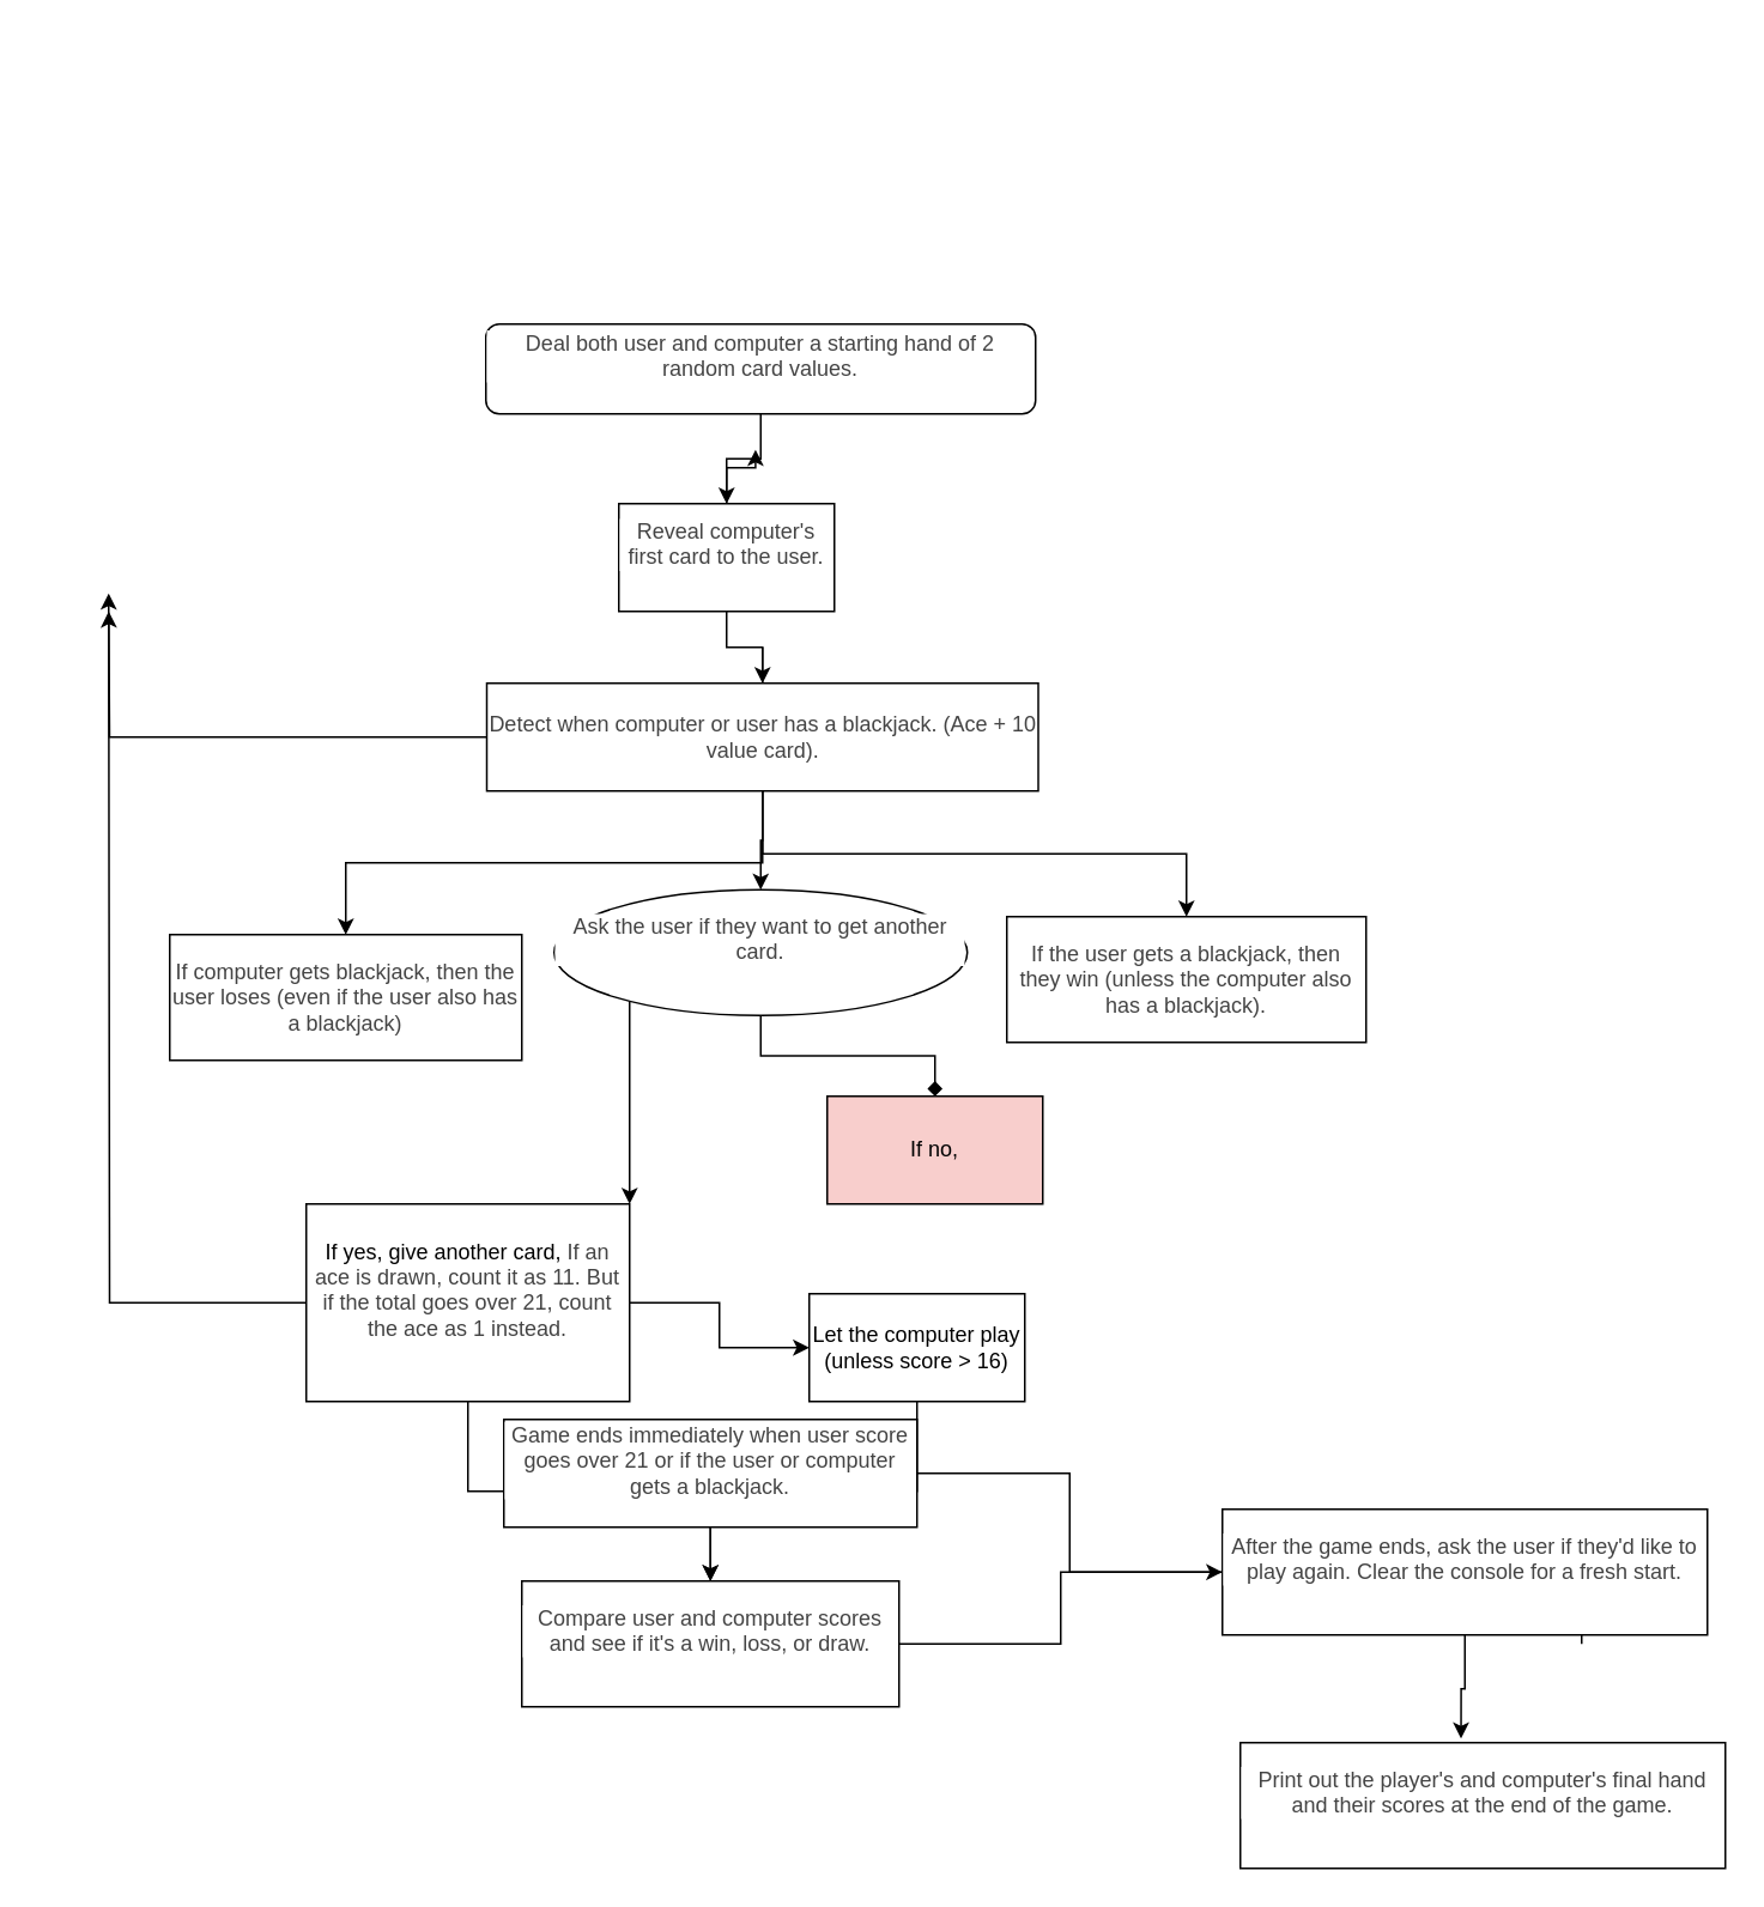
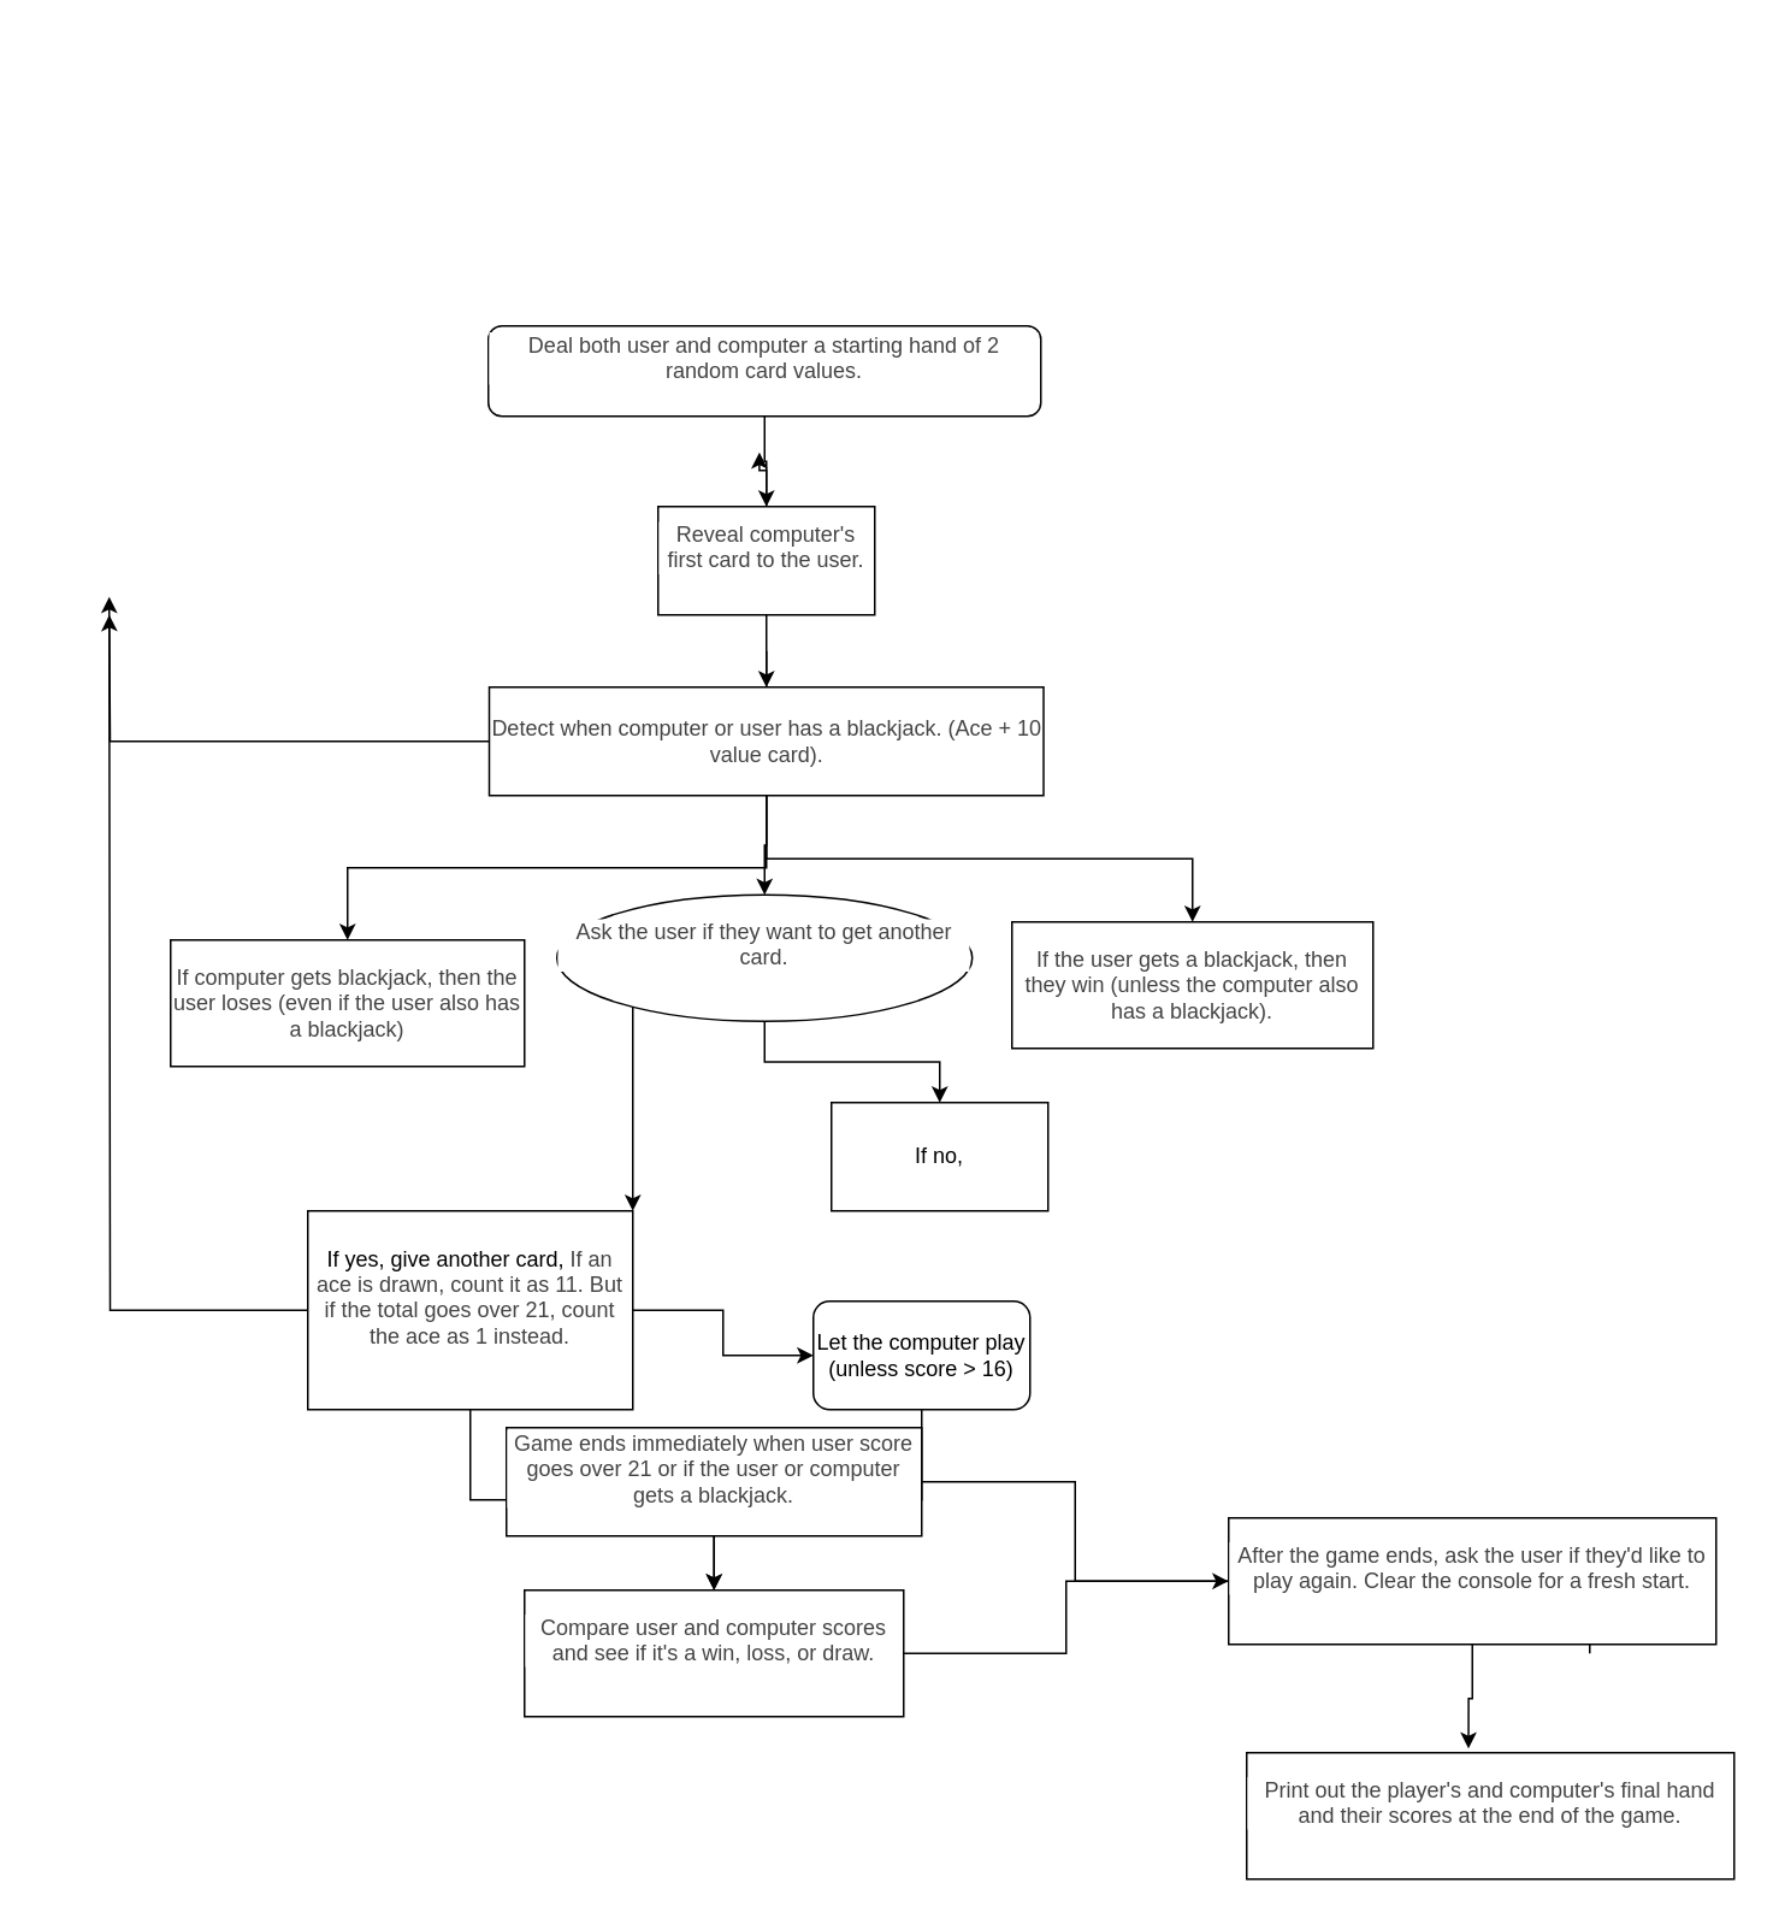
  <mxCell id="0" />
  <mxCell id="1" parent="0" />
  <mxCell id="2" style="edgeStyle=orthogonalEdgeStyle;rounded=0;orthogonalLoop=1;jettySize=auto;html=1;fontSize=12;" edge="1" parent="1" source="3" target="19"><mxGeometry relative="1" as="geometry" /></mxCell>
  <mxCell id="3" value="&lt;p style=&quot;font-family: &amp;#34;verdana&amp;#34; , &amp;#34;arial&amp;#34; , &amp;#34;helvetica&amp;#34; , sans-serif ; color: rgb(68 , 68 , 68) ; margin-top: 0px ; margin-bottom: 0px ; background-color: rgb(255 , 255 , 255)&quot;&gt;&lt;font style=&quot;font-size: 12px&quot;&gt;Deal both user and computer a starting hand of 2 random card values.&lt;/font&gt;&lt;/p&gt;&lt;div&gt;&lt;br&gt;&lt;/div&gt;" style="rounded=1;whiteSpace=wrap;html=1;fontSize=12;glass=0;strokeWidth=1;shadow=0;" parent="1" vertex="1"><mxGeometry x="270" y="180" width="306" height="50" as="geometry" /></mxCell>
  <mxCell id="4" style="edgeStyle=orthogonalEdgeStyle;rounded=0;orthogonalLoop=1;jettySize=auto;html=1;entryX=0.5;entryY=0;entryDx=0;entryDy=0;fontSize=12;" edge="1" parent="1" source="9" target="11"><mxGeometry relative="1" as="geometry" /></mxCell>
  <mxCell id="5" style="edgeStyle=orthogonalEdgeStyle;rounded=0;orthogonalLoop=1;jettySize=auto;html=1;entryX=0.5;entryY=0;entryDx=0;entryDy=0;fontSize=12;" edge="1" parent="1" source="9" target="10"><mxGeometry relative="1" as="geometry" /></mxCell>
  <mxCell id="6" style="edgeStyle=orthogonalEdgeStyle;rounded=0;orthogonalLoop=1;jettySize=auto;html=1;fontSize=12;" edge="1" parent="1" source="9"><mxGeometry relative="1" as="geometry"><mxPoint x="424" y="400" as="targetPoint" /></mxGeometry></mxCell>
  <mxCell id="7" style="edgeStyle=orthogonalEdgeStyle;rounded=0;orthogonalLoop=1;jettySize=auto;html=1;fontSize=12;" edge="1" parent="1" source="9"><mxGeometry relative="1" as="geometry"><mxPoint x="60" y="340" as="targetPoint" /></mxGeometry></mxCell>
  <mxCell id="8" style="edgeStyle=orthogonalEdgeStyle;rounded=0;orthogonalLoop=1;jettySize=auto;html=1;fontSize=12;" edge="1" parent="1" source="9" target="16"><mxGeometry relative="1" as="geometry" /></mxCell>
  <mxCell id="9" value="&lt;span style=&quot;color: rgb(68 , 68 , 68) ; font-family: &amp;#34;verdana&amp;#34; , &amp;#34;arial&amp;#34; , &amp;#34;helvetica&amp;#34; , sans-serif ; background-color: rgb(255 , 255 , 255)&quot;&gt;&lt;font style=&quot;font-size: 12px&quot;&gt;Detect when computer or user has a blackjack. (Ace + 10 value card).&lt;/font&gt;&lt;/span&gt;" style="rounded=0;whiteSpace=wrap;html=1;fontSize=12;" vertex="1" parent="1"><mxGeometry x="270.5" y="380" width="307" height="60" as="geometry" /></mxCell>
  <mxCell id="10" value="&lt;span style=&quot;color: rgb(68 , 68 , 68) ; font-family: &amp;#34;verdana&amp;#34; , &amp;#34;arial&amp;#34; , &amp;#34;helvetica&amp;#34; , sans-serif ; background-color: rgb(255 , 255 , 255)&quot;&gt;&lt;font style=&quot;font-size: 12px&quot;&gt;If computer gets blackjack, then the user loses (even if the user also has a blackjack)&lt;/font&gt;&lt;/span&gt;" style="rounded=0;whiteSpace=wrap;html=1;fontSize=12;shadow=0;" vertex="1" parent="1"><mxGeometry x="94" y="520" width="196" height="70" as="geometry" /></mxCell>
  <mxCell id="11" value="&lt;span style=&quot;color: rgb(68 , 68 , 68) ; font-family: &amp;#34;verdana&amp;#34; , &amp;#34;arial&amp;#34; , &amp;#34;helvetica&amp;#34; , sans-serif ; background-color: rgb(255 , 255 , 255)&quot;&gt;If the user gets a blackjack, then they win (unless the computer also has a blackjack).&lt;/span&gt;" style="rounded=0;whiteSpace=wrap;html=1;fontSize=12;" vertex="1" parent="1"><mxGeometry x="560" y="510" width="200" height="70" as="geometry" /></mxCell>
  <mxCell id="12" value="&lt;p style=&quot;font-family: &amp;#34;verdana&amp;#34; , &amp;#34;arial&amp;#34; , &amp;#34;helvetica&amp;#34; , sans-serif ; color: rgb(68 , 68 , 68) ; margin-top: 0px ; margin-bottom: 0px ; font-size: 18px ; font-style: normal ; font-weight: 400 ; letter-spacing: normal ; text-indent: 0px ; text-transform: none ; word-spacing: 0px ; background-color: rgb(255 , 255 , 255)&quot;&gt;&lt;/p&gt;" style="text;whiteSpace=wrap;html=1;fontSize=12;" vertex="1" parent="1"><mxGeometry x="320" y="200" width="550" height="60" as="geometry" /></mxCell>
  <mxCell id="13" value="&lt;p style=&quot;font-family: &amp;#34;verdana&amp;#34; , &amp;#34;arial&amp;#34; , &amp;#34;helvetica&amp;#34; , sans-serif ; color: rgb(68 , 68 , 68) ; margin-top: 0px ; margin-bottom: 0px ; font-size: 18px ; font-style: normal ; font-weight: 400 ; letter-spacing: normal ; text-indent: 0px ; text-transform: none ; word-spacing: 0px ; background-color: rgb(255 , 255 , 255)&quot;&gt;&lt;/p&gt;" style="text;whiteSpace=wrap;html=1;fontSize=12;" vertex="1" parent="1"><mxGeometry x="20" y="20" width="440" height="40" as="geometry" /></mxCell>
  <mxCell id="14" style="edgeStyle=orthogonalEdgeStyle;rounded=0;orthogonalLoop=1;jettySize=auto;html=1;fontSize=12;" edge="1" parent="1" source="16" target="27"><mxGeometry relative="1" as="geometry"><mxPoint x="320" y="570" as="targetPoint" /><Array as="points"><mxPoint x="424" y="520" /><mxPoint x="320" y="520" /></Array></mxGeometry></mxCell>
- <mxCell id="15" style="edgeStyle=orthogonalEdgeStyle;rounded=0;orthogonalLoop=1;jettySize=auto;html=1;fontSize=12;entryX=0.5;entryY=0;entryDx=0;entryDy=0;endArrow=diamond;" edge="1" parent="1" source="16" target="23"><mxGeometry relative="1" as="geometry"><mxPoint x="520" y="570" as="targetPoint" /></mxGeometry></mxCell>
+ <mxCell id="15" style="edgeStyle=orthogonalEdgeStyle;rounded=0;orthogonalLoop=1;jettySize=auto;html=1;fontSize=12;entryX=0.5;entryY=0;entryDx=0;entryDy=0;" edge="1" parent="1" source="16" target="23"><mxGeometry relative="1" as="geometry"><mxPoint x="520" y="570" as="targetPoint" /></mxGeometry></mxCell>
  <mxCell id="16" value="&lt;p style=&quot;font-family: &amp;#34;verdana&amp;#34; , &amp;#34;arial&amp;#34; , &amp;#34;helvetica&amp;#34; , sans-serif ; color: rgb(68 , 68 , 68) ; margin-top: 0px ; margin-bottom: 0px ; background-color: rgb(255 , 255 , 255)&quot;&gt;&lt;font style=&quot;font-size: 12px&quot;&gt;Ask the user if they want to get another card.&lt;/font&gt;&lt;/p&gt;&lt;div&gt;&lt;br&gt;&lt;/div&gt;" style="ellipse;whiteSpace=wrap;html=1;shadow=0;fontSize=12;" vertex="1" parent="1"><mxGeometry x="308" y="495" width="230" height="70" as="geometry" /></mxCell>
  <mxCell id="17" style="edgeStyle=orthogonalEdgeStyle;rounded=0;orthogonalLoop=1;jettySize=auto;html=1;entryX=0.182;entryY=0.833;entryDx=0;entryDy=0;entryPerimeter=0;fontSize=12;" edge="1" parent="1" source="19" target="12"><mxGeometry relative="1" as="geometry" /></mxCell>
  <mxCell id="18" style="edgeStyle=orthogonalEdgeStyle;rounded=0;orthogonalLoop=1;jettySize=auto;html=1;entryX=0.5;entryY=0;entryDx=0;entryDy=0;fontSize=12;" edge="1" parent="1" source="19" target="9"><mxGeometry relative="1" as="geometry" /></mxCell>
- <mxCell id="19" value="&lt;p style=&quot;font-family: &amp;#34;verdana&amp;#34; , &amp;#34;arial&amp;#34; , &amp;#34;helvetica&amp;#34; , sans-serif ; color: rgb(68 , 68 , 68) ; margin-top: 0px ; margin-bottom: 0px ; background-color: rgb(255 , 255 , 255)&quot;&gt;&lt;font style=&quot;font-size: 12px&quot;&gt;Reveal computer's first card to the user.&lt;/font&gt;&lt;/p&gt;&lt;div&gt;&lt;br&gt;&lt;/div&gt;" style="rounded=0;whiteSpace=wrap;html=1;shadow=0;fontSize=12;" vertex="1" parent="1"><mxGeometry x="344" y="280" width="120" height="60" as="geometry" /></mxCell>
+ <mxCell id="19" value="&lt;p style=&quot;font-family: &amp;#34;verdana&amp;#34; , &amp;#34;arial&amp;#34; , &amp;#34;helvetica&amp;#34; , sans-serif ; color: rgb(68 , 68 , 68) ; margin-top: 0px ; margin-bottom: 0px ; background-color: rgb(255 , 255 , 255)&quot;&gt;&lt;font style=&quot;font-size: 12px&quot;&gt;Reveal computer's first card to the user.&lt;/font&gt;&lt;/p&gt;&lt;div&gt;&lt;br&gt;&lt;/div&gt;" style="rounded=0;whiteSpace=wrap;html=1;shadow=0;fontSize=12;" vertex="1" parent="1"><mxGeometry x="364" y="280" width="120" height="60" as="geometry" /></mxCell>
  <mxCell id="20" style="edgeStyle=orthogonalEdgeStyle;rounded=0;orthogonalLoop=1;jettySize=auto;html=1;fontSize=12;startArrow=none;" edge="1" parent="1" source="33"><mxGeometry relative="1" as="geometry"><mxPoint x="930" y="870" as="targetPoint" /><Array as="points"><mxPoint x="880" y="915" /><mxPoint x="880" y="870" /></Array></mxGeometry></mxCell>
  <mxCell id="21" value="&lt;p style=&quot;font-family: &amp;#34;verdana&amp;#34; , &amp;#34;arial&amp;#34; , &amp;#34;helvetica&amp;#34; , sans-serif ; color: rgb(68 , 68 , 68) ; margin-top: 0px ; margin-bottom: 0px ; background-color: rgb(255 , 255 , 255)&quot;&gt;&lt;font style=&quot;font-size: 12px&quot;&gt;Compare user and computer scores and see if it's a win, loss, or draw.&lt;/font&gt;&lt;/p&gt;&lt;div&gt;&lt;br&gt;&lt;/div&gt;" style="rounded=0;whiteSpace=wrap;html=1;shadow=0;fontSize=12;" vertex="1" parent="1"><mxGeometry x="290" y="880" width="210" height="70" as="geometry" /></mxCell>
  <mxCell id="22" value="&lt;p style=&quot;font-family: &amp;#34;verdana&amp;#34; , &amp;#34;arial&amp;#34; , &amp;#34;helvetica&amp;#34; , sans-serif ; color: rgb(68 , 68 , 68) ; margin-top: 0px ; margin-bottom: 0px ; background-color: rgb(255 , 255 , 255)&quot;&gt;&lt;font style=&quot;font-size: 12px&quot;&gt;Print out the player's and computer's final hand and their scores at the end of the game.&lt;/font&gt;&lt;/p&gt;&lt;div&gt;&lt;br&gt;&lt;/div&gt;" style="rounded=0;whiteSpace=wrap;html=1;shadow=0;fontSize=12;" vertex="1" parent="1"><mxGeometry x="690" y="970" width="270" height="70" as="geometry" /></mxCell>
- <mxCell id="23" value="If no,&lt;br&gt;" style="rounded=0;whiteSpace=wrap;html=1;shadow=0;fontSize=12;fillColor=#f8cecc;" vertex="1" parent="1"><mxGeometry x="460" y="610" width="120" height="60" as="geometry" /></mxCell>
+ <mxCell id="23" value="If no,&lt;br&gt;" style="rounded=0;whiteSpace=wrap;html=1;shadow=0;fontSize=12;" vertex="1" parent="1"><mxGeometry x="460" y="610" width="120" height="60" as="geometry" /></mxCell>
  <mxCell id="24" style="edgeStyle=orthogonalEdgeStyle;rounded=0;orthogonalLoop=1;jettySize=auto;html=1;fontSize=12;" edge="1" parent="1" source="27"><mxGeometry relative="1" as="geometry"><mxPoint x="60" y="330" as="targetPoint" /></mxGeometry></mxCell>
  <mxCell id="25" style="edgeStyle=orthogonalEdgeStyle;rounded=0;orthogonalLoop=1;jettySize=auto;html=1;fontSize=12;" edge="1" parent="1" source="27" target="21"><mxGeometry relative="1" as="geometry" /></mxCell>
  <mxCell id="26" style="edgeStyle=orthogonalEdgeStyle;rounded=0;orthogonalLoop=1;jettySize=auto;html=1;entryX=0;entryY=0.5;entryDx=0;entryDy=0;fontSize=12;" edge="1" parent="1" source="27" target="29"><mxGeometry relative="1" as="geometry" /></mxCell>
  <mxCell id="27" value="If yes, give another card,&amp;nbsp;&lt;span style=&quot;background-color: rgb(255 , 255 , 255) ; color: rgb(68 , 68 , 68) ; font-family: &amp;#34;verdana&amp;#34; , &amp;#34;arial&amp;#34; , &amp;#34;helvetica&amp;#34; , sans-serif&quot;&gt;If an ace is drawn, count it as 11. But if the total goes over 21, count the ace as 1 instead.&lt;/span&gt;&lt;div&gt;&lt;br&gt;&lt;/div&gt;" style="rounded=0;whiteSpace=wrap;html=1;shadow=0;fontSize=12;" vertex="1" parent="1"><mxGeometry x="170" y="670" width="180" height="110" as="geometry" /></mxCell>
  <mxCell id="28" style="edgeStyle=orthogonalEdgeStyle;rounded=0;orthogonalLoop=1;jettySize=auto;html=1;fontSize=12;" edge="1" parent="1" source="29" target="21"><mxGeometry relative="1" as="geometry" /></mxCell>
- <mxCell id="29" value="Let the computer play (unless score &amp;gt; 16)" style="rounded=0;whiteSpace=wrap;html=1;shadow=0;fontSize=12;" vertex="1" parent="1"><mxGeometry x="450" y="720" width="120" height="60" as="geometry" /></mxCell>
+ <mxCell id="29" value="Let the computer play (unless score &amp;gt; 16)" style="whiteSpace=wrap;html=1;shadow=0;fontSize=12;rounded=1;" vertex="1" parent="1"><mxGeometry x="450" y="720" width="120" height="60" as="geometry" /></mxCell>
  <mxCell id="30" style="edgeStyle=orthogonalEdgeStyle;rounded=0;orthogonalLoop=1;jettySize=auto;html=1;fontSize=12;" edge="1" parent="1" source="31" target="33"><mxGeometry relative="1" as="geometry" /></mxCell>
  <mxCell id="31" value="&lt;p style=&quot;font-family: &amp;#34;verdana&amp;#34; , &amp;#34;arial&amp;#34; , &amp;#34;helvetica&amp;#34; , sans-serif ; color: rgb(68 , 68 , 68) ; margin-top: 0px ; margin-bottom: 0px ; background-color: rgb(255 , 255 , 255)&quot;&gt;&lt;font style=&quot;font-size: 12px&quot;&gt;Game ends immediately when user score goes over 21 or if the user or computer gets a blackjack.&lt;/font&gt;&lt;/p&gt;&lt;div&gt;&lt;br&gt;&lt;/div&gt;" style="rounded=0;whiteSpace=wrap;html=1;shadow=0;fontSize=12;" vertex="1" parent="1"><mxGeometry x="280" y="790" width="230" height="60" as="geometry" /></mxCell>
  <mxCell id="32" style="edgeStyle=orthogonalEdgeStyle;rounded=0;orthogonalLoop=1;jettySize=auto;html=1;entryX=0.455;entryY=-0.033;entryDx=0;entryDy=0;entryPerimeter=0;fontSize=12;" edge="1" parent="1" source="33" target="22"><mxGeometry relative="1" as="geometry" /></mxCell>
  <mxCell id="33" value="&lt;p style=&quot;font-family: &amp;#34;verdana&amp;#34; , &amp;#34;arial&amp;#34; , &amp;#34;helvetica&amp;#34; , sans-serif ; color: rgb(68 , 68 , 68) ; margin-top: 0px ; margin-bottom: 0px ; background-color: rgb(255 , 255 , 255)&quot;&gt;&lt;font style=&quot;font-size: 12px&quot;&gt;After the game ends, ask the user if they'd like to play again. Clear the console for a fresh start.&lt;/font&gt;&lt;/p&gt;&lt;div&gt;&lt;br&gt;&lt;/div&gt;" style="rounded=0;whiteSpace=wrap;html=1;shadow=0;fontSize=12;" vertex="1" parent="1"><mxGeometry x="680" y="840" width="270" height="70" as="geometry" /></mxCell>
  <mxCell id="34" value="" style="edgeStyle=orthogonalEdgeStyle;rounded=0;orthogonalLoop=1;jettySize=auto;html=1;fontSize=12;endArrow=none;" edge="1" parent="1" source="21" target="33"><mxGeometry relative="1" as="geometry"><mxPoint x="930" y="870" as="targetPoint" /><mxPoint x="500" y="915" as="sourcePoint" /><Array as="points" /></mxGeometry></mxCell>
